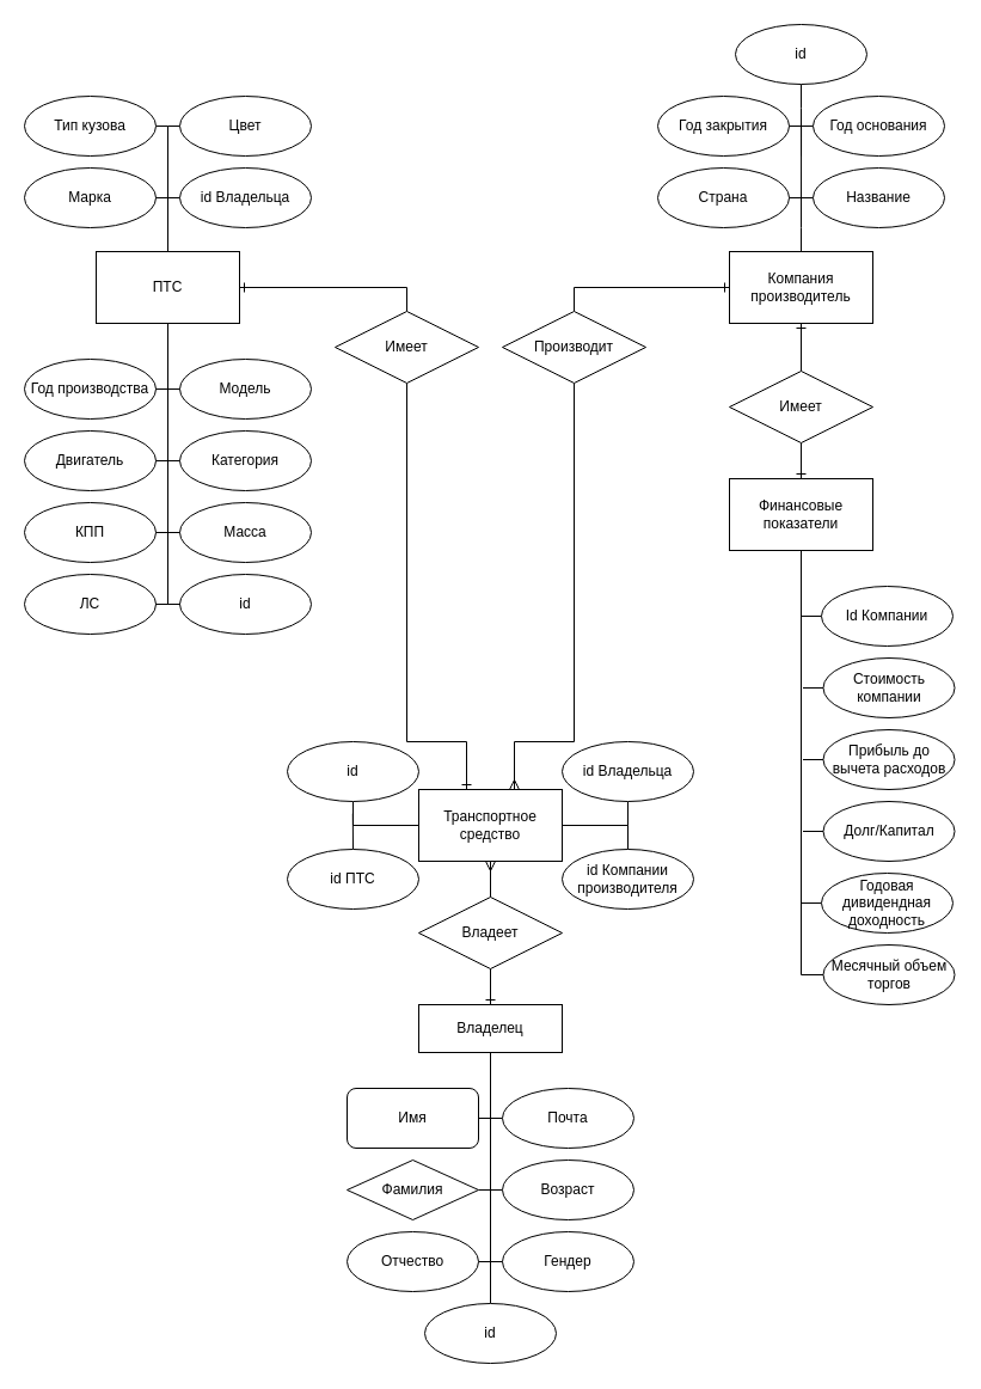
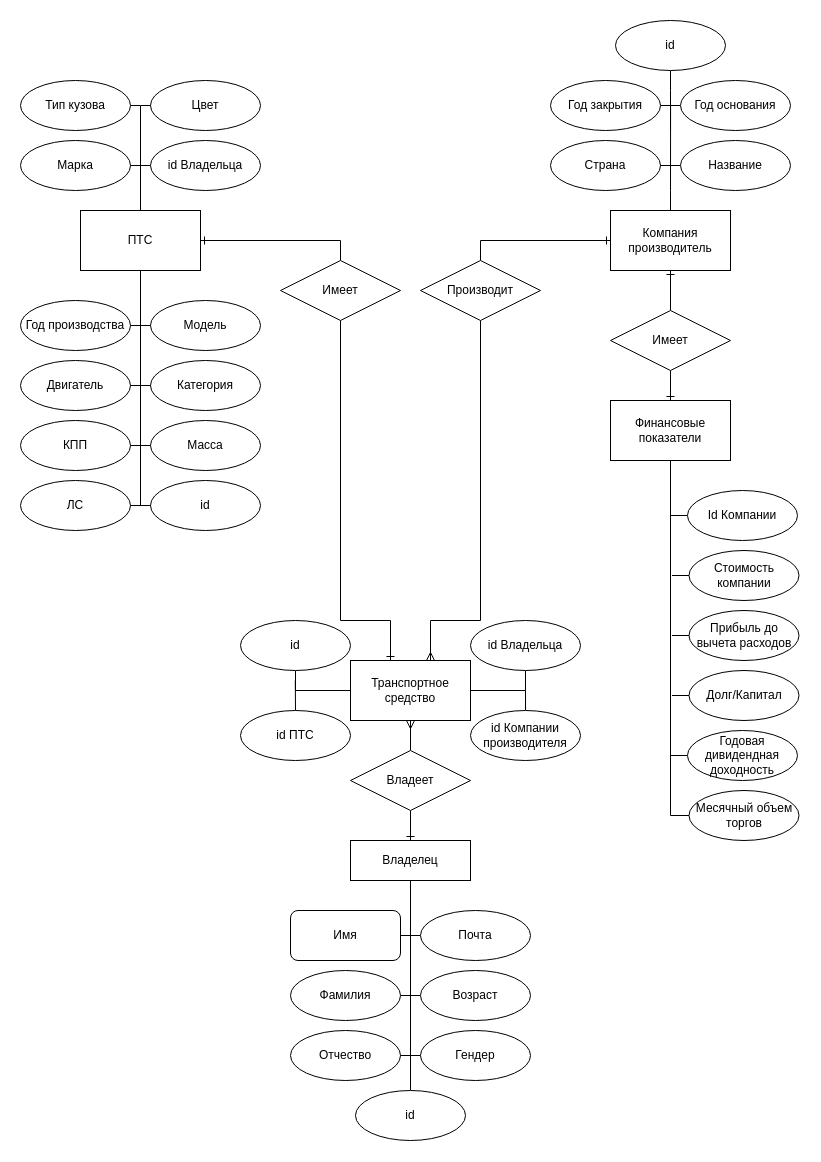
  <mxCell id="0" />
  <mxCell id="1" parent="0" />
  <mxCell id="2" style="edgeStyle=orthogonalEdgeStyle;rounded=0;orthogonalLoop=1;jettySize=auto;html=1;endArrow=none;endFill=0;" parent="1" source="3" edge="1"><mxGeometry relative="1" as="geometry"><mxPoint x="140" y="505" as="targetPoint" /></mxGeometry></mxCell>
  <mxCell id="3" value="id" style="ellipse;whiteSpace=wrap;html=1;" parent="1" vertex="1"><mxGeometry x="150" y="480" width="110" height="50" as="geometry" /></mxCell>
  <mxCell id="4" value="Марка" style="ellipse;whiteSpace=wrap;html=1;" parent="1" vertex="1"><mxGeometry x="20" y="140" width="110" height="50" as="geometry" /></mxCell>
  <mxCell id="5" value="Модель" style="ellipse;whiteSpace=wrap;html=1;" parent="1" vertex="1"><mxGeometry x="150" y="300" width="110" height="50" as="geometry" /></mxCell>
  <mxCell id="6" value="Год производства" style="ellipse;whiteSpace=wrap;html=1;" parent="1" vertex="1"><mxGeometry x="20" y="300" width="110" height="50" as="geometry" /></mxCell>
  <mxCell id="7" style="edgeStyle=orthogonalEdgeStyle;rounded=0;orthogonalLoop=1;jettySize=auto;html=1;exitX=1;exitY=0.5;exitDx=0;exitDy=0;entryX=0.5;entryY=0;entryDx=0;entryDy=0;endArrow=none;endFill=0;" parent="1" source="8" target="10" edge="1"><mxGeometry relative="1" as="geometry"><Array as="points"><mxPoint x="140" y="105" /></Array></mxGeometry></mxCell>
  <mxCell id="8" value="Тип кузова" style="ellipse;whiteSpace=wrap;html=1;" parent="1" vertex="1"><mxGeometry x="20" y="80" width="110" height="50" as="geometry" /></mxCell>
  <mxCell id="9" style="edgeStyle=orthogonalEdgeStyle;rounded=0;orthogonalLoop=1;jettySize=auto;html=1;exitX=1;exitY=0.5;exitDx=0;exitDy=0;entryX=0.5;entryY=0;entryDx=0;entryDy=0;endArrow=none;endFill=0;startArrow=ERone;startFill=0;" parent="1" source="10" target="46" edge="1"><mxGeometry relative="1" as="geometry" /></mxCell>
  <mxCell id="10" value="ПТС" style="rounded=0;whiteSpace=wrap;html=1;" parent="1" vertex="1"><mxGeometry x="80" y="210" width="120" height="60" as="geometry" /></mxCell>
  <mxCell id="11" style="edgeStyle=orthogonalEdgeStyle;rounded=0;orthogonalLoop=1;jettySize=auto;html=1;exitX=0.5;exitY=1;exitDx=0;exitDy=0;entryX=0.5;entryY=0;entryDx=0;entryDy=0;endArrow=none;endFill=0;startArrow=ERone;startFill=0;" parent="1" source="13" target="53" edge="1"><mxGeometry relative="1" as="geometry" /></mxCell>
  <mxCell id="12" style="edgeStyle=orthogonalEdgeStyle;rounded=0;orthogonalLoop=1;jettySize=auto;html=1;exitX=0.5;exitY=0;exitDx=0;exitDy=0;endArrow=none;endFill=0;" parent="1" edge="1"><mxGeometry relative="1" as="geometry"><mxPoint x="670.077" y="105" as="targetPoint" /><mxPoint x="670" y="215" as="sourcePoint" /><Array as="points"><mxPoint x="670" y="190" /><mxPoint x="670" y="190" /></Array></mxGeometry></mxCell>
  <mxCell id="13" value="Компания&lt;br&gt;производитель" style="rounded=0;whiteSpace=wrap;html=1;" parent="1" vertex="1"><mxGeometry x="610" y="210" width="120" height="60" as="geometry" /></mxCell>
  <mxCell id="14" style="edgeStyle=orthogonalEdgeStyle;rounded=0;orthogonalLoop=1;jettySize=auto;html=1;exitX=0;exitY=0.5;exitDx=0;exitDy=0;entryX=1;entryY=0.5;entryDx=0;entryDy=0;endArrow=none;endFill=0;" parent="1" source="15" target="4" edge="1"><mxGeometry relative="1" as="geometry" /></mxCell>
  <mxCell id="15" value="id Владельца" style="ellipse;whiteSpace=wrap;html=1;" parent="1" vertex="1"><mxGeometry x="150" y="140" width="110" height="50" as="geometry" /></mxCell>
  <mxCell id="16" value="Категория" style="ellipse;whiteSpace=wrap;html=1;" parent="1" vertex="1"><mxGeometry x="150" y="360" width="110" height="50" as="geometry" /></mxCell>
  <mxCell id="17" style="edgeStyle=orthogonalEdgeStyle;rounded=0;orthogonalLoop=1;jettySize=auto;html=1;exitX=0;exitY=0.5;exitDx=0;exitDy=0;endArrow=none;endFill=0;" parent="1" source="18" edge="1"><mxGeometry relative="1" as="geometry"><mxPoint x="140" y="104.945" as="targetPoint" /></mxGeometry></mxCell>
  <mxCell id="18" value="Цвет" style="ellipse;whiteSpace=wrap;html=1;" parent="1" vertex="1"><mxGeometry x="150" y="80" width="110" height="50" as="geometry" /></mxCell>
  <mxCell id="19" style="edgeStyle=orthogonalEdgeStyle;rounded=0;orthogonalLoop=1;jettySize=auto;html=1;exitX=0.5;exitY=1;exitDx=0;exitDy=0;entryX=0.5;entryY=0;entryDx=0;entryDy=0;endArrow=none;endFill=0;" parent="1" source="20" target="30" edge="1"><mxGeometry relative="1" as="geometry" /></mxCell>
  <mxCell id="20" value="Владелец" style="rounded=0;whiteSpace=wrap;html=1;" parent="1" vertex="1"><mxGeometry x="350" y="840" width="120" height="40" as="geometry" /></mxCell>
  <mxCell id="21" style="edgeStyle=orthogonalEdgeStyle;rounded=0;orthogonalLoop=1;jettySize=auto;html=1;exitX=1;exitY=0.5;exitDx=0;exitDy=0;entryX=0;entryY=0.5;entryDx=0;entryDy=0;endArrow=none;endFill=0;" parent="1" source="22" target="28" edge="1"><mxGeometry relative="1" as="geometry" /></mxCell>
  <mxCell id="22" value="Имя" style="whiteSpace=wrap;html=1;rounded=1;" parent="1" vertex="1"><mxGeometry x="290" y="910" width="110" height="50" as="geometry" /></mxCell>
  <mxCell id="23" style="edgeStyle=orthogonalEdgeStyle;rounded=0;orthogonalLoop=1;jettySize=auto;html=1;exitX=1;exitY=0.5;exitDx=0;exitDy=0;endArrow=none;endFill=0;" parent="1" source="24" target="27" edge="1"><mxGeometry relative="1" as="geometry" /></mxCell>
  <mxCell id="24" value="Отчество" style="ellipse;whiteSpace=wrap;html=1;" parent="1" vertex="1"><mxGeometry x="290" y="1030" width="110" height="50" as="geometry" /></mxCell>
  <mxCell id="25" style="edgeStyle=orthogonalEdgeStyle;rounded=0;orthogonalLoop=1;jettySize=auto;html=1;exitX=1;exitY=0.5;exitDx=0;exitDy=0;entryX=0;entryY=0.5;entryDx=0;entryDy=0;endArrow=none;endFill=0;" parent="1" source="26" target="29" edge="1"><mxGeometry relative="1" as="geometry" /></mxCell>
- <mxCell id="26" value="Фамилия" style="rhombus;whiteSpace=wrap;html=1;" parent="1" vertex="1"><mxGeometry x="290" y="970" width="110" height="50" as="geometry" /></mxCell>
+ <mxCell id="26" value="Фамилия" style="ellipse;whiteSpace=wrap;html=1;" parent="1" vertex="1"><mxGeometry x="290" y="970" width="110" height="50" as="geometry" /></mxCell>
  <mxCell id="27" value="Гендер&lt;span style=&quot;color: rgba(0, 0, 0, 0); font-family: monospace; font-size: 0px; text-align: start;&quot;&gt;%3CmxGraphModel%3E%3Croot%3E%3CmxCell%20id%3D%220%22%2F%3E%3CmxCell%20id%3D%221%22%20parent%3D%220%22%2F%3E%3CmxCell%20id%3D%222%22%20value%3D%22%D0%9E%D1%82%D1%87%D0%B5%D1%81%D1%82%D0%B2%D0%BE%22%20style%3D%22ellipse%3BwhiteSpace%3Dwrap%3Bhtml%3D1%3B%22%20vertex%3D%221%22%20parent%3D%221%22%3E%3CmxGeometry%20x%3D%22370%22%20y%3D%22520%22%20width%3D%22120%22%20height%3D%2280%22%20as%3D%22geometry%22%2F%3E%3C%2FmxCell%3E%3C%2Froot%3E%3C%2FmxGraphModel%3E&lt;/span&gt;&lt;span style=&quot;color: rgba(0, 0, 0, 0); font-family: monospace; font-size: 0px; text-align: start;&quot;&gt;%3CmxGraphModel%3E%3Croot%3E%3CmxCell%20id%3D%220%22%2F%3E%3CmxCell%20id%3D%221%22%20parent%3D%220%22%2F%3E%3CmxCell%20id%3D%222%22%20value%3D%22%D0%9E%D1%82%D1%87%D0%B5%D1%81%D1%82%D0%B2%D0%BE%22%20style%3D%22ellipse%3BwhiteSpace%3Dwrap%3Bhtml%3D1%3B%22%20vertex%3D%221%22%20parent%3D%221%22%3E%3CmxGeometry%20x%3D%22370%22%20y%3D%22520%22%20width%3D%22120%22%20height%3D%2280%22%20as%3D%22geometry%22%2F%3E%3C%2FmxCell%3E%3C%2Froot%3E%3C%2FmxGraphModel%3E&lt;/span&gt;" style="ellipse;whiteSpace=wrap;html=1;" parent="1" vertex="1"><mxGeometry x="420" y="1030" width="110" height="50" as="geometry" /></mxCell>
  <mxCell id="28" value="Почта" style="ellipse;whiteSpace=wrap;html=1;" parent="1" vertex="1"><mxGeometry x="420" y="910" width="110" height="50" as="geometry" /></mxCell>
  <mxCell id="29" value="Возраст" style="ellipse;whiteSpace=wrap;html=1;" parent="1" vertex="1"><mxGeometry x="420" y="970" width="110" height="50" as="geometry" /></mxCell>
  <mxCell id="30" value="id" style="ellipse;whiteSpace=wrap;html=1;" parent="1" vertex="1"><mxGeometry x="355" y="1090" width="110" height="50" as="geometry" /></mxCell>
  <mxCell id="31" style="edgeStyle=orthogonalEdgeStyle;rounded=0;orthogonalLoop=1;jettySize=auto;html=1;exitX=0.5;exitY=1;exitDx=0;exitDy=0;entryX=0.5;entryY=0;entryDx=0;entryDy=0;endArrow=none;endFill=0;startArrow=ERmany;startFill=0;" parent="1" source="34" target="42" edge="1"><mxGeometry relative="1" as="geometry" /></mxCell>
  <mxCell id="32" style="edgeStyle=orthogonalEdgeStyle;rounded=0;orthogonalLoop=1;jettySize=auto;html=1;exitX=1;exitY=0.5;exitDx=0;exitDy=0;entryX=0.5;entryY=0;entryDx=0;entryDy=0;endArrow=none;endFill=0;" parent="1" source="34" target="38" edge="1"><mxGeometry relative="1" as="geometry" /></mxCell>
  <mxCell id="33" style="edgeStyle=orthogonalEdgeStyle;rounded=0;orthogonalLoop=1;jettySize=auto;html=1;exitX=0;exitY=0.5;exitDx=0;exitDy=0;entryX=0.5;entryY=1;entryDx=0;entryDy=0;endArrow=none;endFill=0;" parent="1" source="34" target="37" edge="1"><mxGeometry relative="1" as="geometry" /></mxCell>
  <mxCell id="34" value="Транспортное средство" style="rounded=0;whiteSpace=wrap;html=1;" parent="1" vertex="1"><mxGeometry x="350" y="660" width="120" height="60" as="geometry" /></mxCell>
  <mxCell id="35" style="edgeStyle=orthogonalEdgeStyle;rounded=0;orthogonalLoop=1;jettySize=auto;html=1;exitX=0.5;exitY=1;exitDx=0;exitDy=0;endArrow=none;endFill=0;" parent="1" source="36" edge="1"><mxGeometry relative="1" as="geometry"><mxPoint x="525.049" y="710" as="targetPoint" /></mxGeometry></mxCell>
  <mxCell id="36" value="id Владельца" style="ellipse;whiteSpace=wrap;html=1;" parent="1" vertex="1"><mxGeometry x="470" y="620" width="110" height="50" as="geometry" /></mxCell>
  <mxCell id="37" value="id" style="ellipse;whiteSpace=wrap;html=1;" parent="1" vertex="1"><mxGeometry x="240" y="620" width="110" height="50" as="geometry" /></mxCell>
  <mxCell id="38" value="id Компании производителя" style="ellipse;whiteSpace=wrap;html=1;" parent="1" vertex="1"><mxGeometry x="470" y="710" width="110" height="50" as="geometry" /></mxCell>
  <mxCell id="39" value="Двигатель" style="ellipse;whiteSpace=wrap;html=1;" parent="1" vertex="1"><mxGeometry x="20" y="360" width="110" height="50" as="geometry" /></mxCell>
  <mxCell id="40" value="ЛС" style="ellipse;whiteSpace=wrap;html=1;" parent="1" vertex="1"><mxGeometry x="20" y="480" width="110" height="50" as="geometry" /></mxCell>
  <mxCell id="41" style="edgeStyle=orthogonalEdgeStyle;rounded=0;orthogonalLoop=1;jettySize=auto;html=1;exitX=0.5;exitY=1;exitDx=0;exitDy=0;entryX=0.5;entryY=0;entryDx=0;entryDy=0;endArrow=ERone;endFill=0;" parent="1" source="42" target="20" edge="1"><mxGeometry relative="1" as="geometry" /></mxCell>
  <mxCell id="42" value="Владеет" style="rhombus;whiteSpace=wrap;html=1;" parent="1" vertex="1"><mxGeometry x="350" y="750" width="120" height="60" as="geometry" /></mxCell>
  <mxCell id="43" style="edgeStyle=orthogonalEdgeStyle;rounded=0;orthogonalLoop=1;jettySize=auto;html=1;exitX=0.5;exitY=0;exitDx=0;exitDy=0;endArrow=none;endFill=0;" parent="1" source="44" edge="1"><mxGeometry relative="1" as="geometry"><mxPoint x="294.805" y="680" as="targetPoint" /></mxGeometry></mxCell>
  <mxCell id="44" value="id ПТС" style="ellipse;whiteSpace=wrap;html=1;" parent="1" vertex="1"><mxGeometry x="240" y="710" width="110" height="50" as="geometry" /></mxCell>
  <mxCell id="45" style="edgeStyle=orthogonalEdgeStyle;rounded=0;orthogonalLoop=1;jettySize=auto;html=1;exitX=0.5;exitY=1;exitDx=0;exitDy=0;endArrow=ERone;endFill=0;" parent="1" source="46" edge="1"><mxGeometry relative="1" as="geometry"><mxPoint x="390" y="660" as="targetPoint" /><Array as="points"><mxPoint x="340" y="620" /><mxPoint x="390" y="620" /><mxPoint x="390" y="660" /></Array></mxGeometry></mxCell>
  <mxCell id="46" value="Имеет" style="rhombus;whiteSpace=wrap;html=1;" parent="1" vertex="1"><mxGeometry x="280" y="260" width="120" height="60" as="geometry" /></mxCell>
  <mxCell id="47" style="edgeStyle=orthogonalEdgeStyle;rounded=0;orthogonalLoop=1;jettySize=auto;html=1;exitX=0.5;exitY=0;exitDx=0;exitDy=0;entryX=0;entryY=0.5;entryDx=0;entryDy=0;endArrow=ERone;endFill=0;" parent="1" source="49" target="13" edge="1"><mxGeometry relative="1" as="geometry" /></mxCell>
  <mxCell id="48" style="edgeStyle=orthogonalEdgeStyle;rounded=0;orthogonalLoop=1;jettySize=auto;html=1;exitX=0.5;exitY=1;exitDx=0;exitDy=0;endArrow=ERmany;endFill=0;" parent="1" source="49" edge="1"><mxGeometry relative="1" as="geometry"><mxPoint x="430" y="660" as="targetPoint" /><Array as="points"><mxPoint x="480" y="620" /><mxPoint x="430" y="620" /><mxPoint x="430" y="660" /></Array></mxGeometry></mxCell>
  <mxCell id="49" value="Производит" style="rhombus;whiteSpace=wrap;html=1;" parent="1" vertex="1"><mxGeometry x="420" y="260" width="120" height="60" as="geometry" /></mxCell>
  <mxCell id="50" style="edgeStyle=orthogonalEdgeStyle;rounded=0;orthogonalLoop=1;jettySize=auto;html=1;exitX=0.5;exitY=1;exitDx=0;exitDy=0;entryX=0;entryY=0.5;entryDx=0;entryDy=0;endArrow=none;endFill=0;" parent="1" source="51" target="62" edge="1"><mxGeometry relative="1" as="geometry"><Array as="points"><mxPoint x="670" y="815" /></Array></mxGeometry></mxCell>
  <mxCell id="51" value="Финансовые показатели" style="rounded=0;whiteSpace=wrap;html=1;" parent="1" vertex="1"><mxGeometry x="610" y="400" width="120" height="60" as="geometry" /></mxCell>
  <mxCell id="52" style="edgeStyle=orthogonalEdgeStyle;rounded=0;orthogonalLoop=1;jettySize=auto;html=1;exitX=0.5;exitY=1;exitDx=0;exitDy=0;entryX=0.5;entryY=0;entryDx=0;entryDy=0;endArrow=ERone;endFill=0;" parent="1" source="53" target="51" edge="1"><mxGeometry relative="1" as="geometry" /></mxCell>
  <mxCell id="53" value="Имеет" style="rhombus;whiteSpace=wrap;html=1;" parent="1" vertex="1"><mxGeometry x="610" y="310" width="120" height="60" as="geometry" /></mxCell>
  <mxCell id="54" style="edgeStyle=orthogonalEdgeStyle;rounded=0;orthogonalLoop=1;jettySize=auto;html=1;exitX=0;exitY=0.5;exitDx=0;exitDy=0;endArrow=none;endFill=0;" parent="1" source="55" edge="1"><mxGeometry relative="1" as="geometry"><mxPoint x="671.5" y="635" as="targetPoint" /></mxGeometry></mxCell>
  <mxCell id="55" value="Прибыль до вычета расходов" style="ellipse;whiteSpace=wrap;html=1;" parent="1" vertex="1"><mxGeometry x="688.5" y="610" width="110" height="50" as="geometry" /></mxCell>
  <mxCell id="56" style="edgeStyle=orthogonalEdgeStyle;rounded=0;orthogonalLoop=1;jettySize=auto;html=1;exitX=0;exitY=0.5;exitDx=0;exitDy=0;endArrow=none;endFill=0;" parent="1" source="57" edge="1"><mxGeometry relative="1" as="geometry"><mxPoint x="671.5" y="575" as="targetPoint" /></mxGeometry></mxCell>
  <mxCell id="57" value="Стоимость компании" style="ellipse;whiteSpace=wrap;html=1;" parent="1" vertex="1"><mxGeometry x="688.5" y="550" width="110" height="50" as="geometry" /></mxCell>
  <mxCell id="58" style="edgeStyle=orthogonalEdgeStyle;rounded=0;orthogonalLoop=1;jettySize=auto;html=1;exitX=0;exitY=0.5;exitDx=0;exitDy=0;endArrow=none;endFill=0;" parent="1" source="59" edge="1"><mxGeometry relative="1" as="geometry"><mxPoint x="671.5" y="695" as="targetPoint" /></mxGeometry></mxCell>
  <mxCell id="59" value="Долг/Капитал" style="ellipse;whiteSpace=wrap;html=1;" parent="1" vertex="1"><mxGeometry x="688.5" y="670" width="110" height="50" as="geometry" /></mxCell>
  <mxCell id="60" style="edgeStyle=orthogonalEdgeStyle;rounded=0;orthogonalLoop=1;jettySize=auto;html=1;exitX=0;exitY=0.5;exitDx=0;exitDy=0;endArrow=none;endFill=0;" parent="1" source="61" edge="1"><mxGeometry relative="1" as="geometry"><mxPoint x="670" y="755.016" as="targetPoint" /></mxGeometry></mxCell>
  <mxCell id="61" value="Годовая дивидендная доходность" style="ellipse;whiteSpace=wrap;html=1;" parent="1" vertex="1"><mxGeometry x="687" y="730" width="110" height="50" as="geometry" /></mxCell>
  <mxCell id="62" value="Месячный объем торгов" style="ellipse;whiteSpace=wrap;html=1;" parent="1" vertex="1"><mxGeometry x="688.5" y="790" width="110" height="50" as="geometry" /></mxCell>
  <mxCell id="63" value="Масса" style="ellipse;whiteSpace=wrap;html=1;" parent="1" vertex="1"><mxGeometry x="150" y="420" width="110" height="50" as="geometry" /></mxCell>
  <mxCell id="64" value="КПП" style="ellipse;whiteSpace=wrap;html=1;" parent="1" vertex="1"><mxGeometry x="20" y="420" width="110" height="50" as="geometry" /></mxCell>
  <mxCell id="65" value="" style="endArrow=none;html=1;rounded=0;entryX=0.5;entryY=1;entryDx=0;entryDy=0;exitX=0;exitY=0.5;exitDx=0;exitDy=0;" parent="1" source="3" target="10" edge="1"><mxGeometry width="50" height="50" relative="1" as="geometry"><mxPoint x="140" y="480" as="sourcePoint" /><mxPoint x="190" y="290" as="targetPoint" /><Array as="points"><mxPoint x="140" y="505" /></Array></mxGeometry></mxCell>
  <mxCell id="66" value="" style="endArrow=none;html=1;rounded=0;entryX=1;entryY=0.5;entryDx=0;entryDy=0;exitX=0;exitY=0.5;exitDx=0;exitDy=0;" parent="1" source="5" target="6" edge="1"><mxGeometry width="50" height="50" relative="1" as="geometry"><mxPoint x="-50" y="420" as="sourcePoint" /><mxPoint x="0" y="370" as="targetPoint" /></mxGeometry></mxCell>
  <mxCell id="67" value="" style="endArrow=none;html=1;rounded=0;entryX=1;entryY=0.5;entryDx=0;entryDy=0;exitX=0;exitY=0.5;exitDx=0;exitDy=0;" parent="1" source="16" target="39" edge="1"><mxGeometry width="50" height="50" relative="1" as="geometry"><mxPoint x="170" y="345" as="sourcePoint" /><mxPoint x="150" y="345" as="targetPoint" /></mxGeometry></mxCell>
  <mxCell id="68" value="" style="endArrow=none;html=1;rounded=0;entryX=1;entryY=0.5;entryDx=0;entryDy=0;exitX=0;exitY=0.5;exitDx=0;exitDy=0;" parent="1" source="63" target="64" edge="1"><mxGeometry width="50" height="50" relative="1" as="geometry"><mxPoint x="160" y="395" as="sourcePoint" /><mxPoint x="140" y="395" as="targetPoint" /></mxGeometry></mxCell>
  <mxCell id="69" value="" style="endArrow=none;html=1;rounded=0;entryX=1;entryY=0.5;entryDx=0;entryDy=0;exitX=0;exitY=0.5;exitDx=0;exitDy=0;" parent="1" source="3" target="40" edge="1"><mxGeometry width="50" height="50" relative="1" as="geometry"><mxPoint x="164" y="455" as="sourcePoint" /><mxPoint x="140" y="455" as="targetPoint" /></mxGeometry></mxCell>
  <mxCell id="70" value="Страна" style="ellipse;whiteSpace=wrap;html=1;" parent="1" vertex="1"><mxGeometry x="550" y="140" width="110" height="50" as="geometry" /></mxCell>
  <mxCell id="71" style="edgeStyle=orthogonalEdgeStyle;rounded=0;orthogonalLoop=1;jettySize=auto;html=1;exitX=0.5;exitY=1;exitDx=0;exitDy=0;endArrow=none;endFill=0;" parent="1" source="72" edge="1"><mxGeometry relative="1" as="geometry"><mxPoint x="670" y="110" as="targetPoint" /></mxGeometry></mxCell>
  <mxCell id="72" value="id" style="ellipse;whiteSpace=wrap;html=1;" parent="1" vertex="1"><mxGeometry x="615" y="20" width="110" height="50" as="geometry" /></mxCell>
  <mxCell id="73" style="edgeStyle=orthogonalEdgeStyle;rounded=0;orthogonalLoop=1;jettySize=auto;html=1;exitX=0;exitY=0.5;exitDx=0;exitDy=0;entryX=1;entryY=0.5;entryDx=0;entryDy=0;endArrow=none;endFill=0;" parent="1" target="70" edge="1"><mxGeometry relative="1" as="geometry"><mxPoint x="680" y="165" as="sourcePoint" /></mxGeometry></mxCell>
  <mxCell id="74" value="Название" style="ellipse;whiteSpace=wrap;html=1;" parent="1" vertex="1"><mxGeometry x="680" y="140" width="110" height="50" as="geometry" /></mxCell>
  <mxCell id="75" style="edgeStyle=orthogonalEdgeStyle;rounded=0;orthogonalLoop=1;jettySize=auto;html=1;exitX=0;exitY=0.5;exitDx=0;exitDy=0;endArrow=none;endFill=0;" parent="1" source="79" edge="1"><mxGeometry relative="1" as="geometry"><mxPoint x="670" y="110" as="targetPoint" /><Array as="points"><mxPoint x="670" y="105" /></Array></mxGeometry></mxCell>
  <mxCell id="76" value="Год закрытия" style="ellipse;whiteSpace=wrap;html=1;" parent="1" vertex="1"><mxGeometry x="550" y="80" width="110" height="50" as="geometry" /></mxCell>
  <mxCell id="77" style="edgeStyle=orthogonalEdgeStyle;rounded=0;orthogonalLoop=1;jettySize=auto;html=1;exitX=0;exitY=0.5;exitDx=0;exitDy=0;endArrow=none;endFill=0;" parent="1" source="78" edge="1"><mxGeometry relative="1" as="geometry"><mxPoint x="670" y="515" as="targetPoint" /></mxGeometry></mxCell>
  <mxCell id="78" value="Id Компании" style="ellipse;whiteSpace=wrap;html=1;" parent="1" vertex="1"><mxGeometry x="687" y="490" width="110" height="50" as="geometry" /></mxCell>
  <mxCell id="79" value="Год основания" style="ellipse;whiteSpace=wrap;html=1;" parent="1" vertex="1"><mxGeometry x="680" y="80" width="110" height="50" as="geometry" /></mxCell>
  <mxCell id="80" style="edgeStyle=orthogonalEdgeStyle;rounded=0;orthogonalLoop=1;jettySize=auto;html=1;endArrow=none;endFill=0;entryX=1;entryY=0.5;entryDx=0;entryDy=0;" parent="1" target="76" edge="1"><mxGeometry relative="1" as="geometry"><mxPoint x="670" y="115" as="targetPoint" /><mxPoint x="670" y="130" as="sourcePoint" /><Array as="points"><mxPoint x="670" y="115" /><mxPoint x="670" y="45" /></Array></mxGeometry></mxCell>
